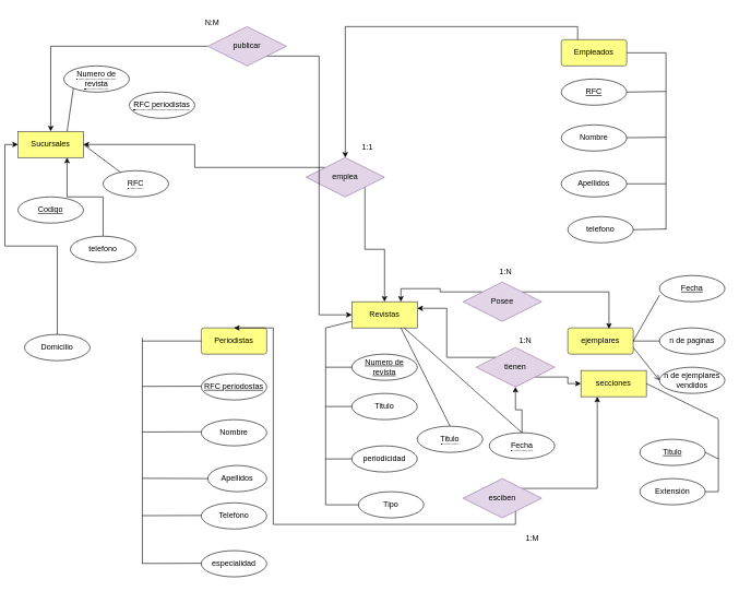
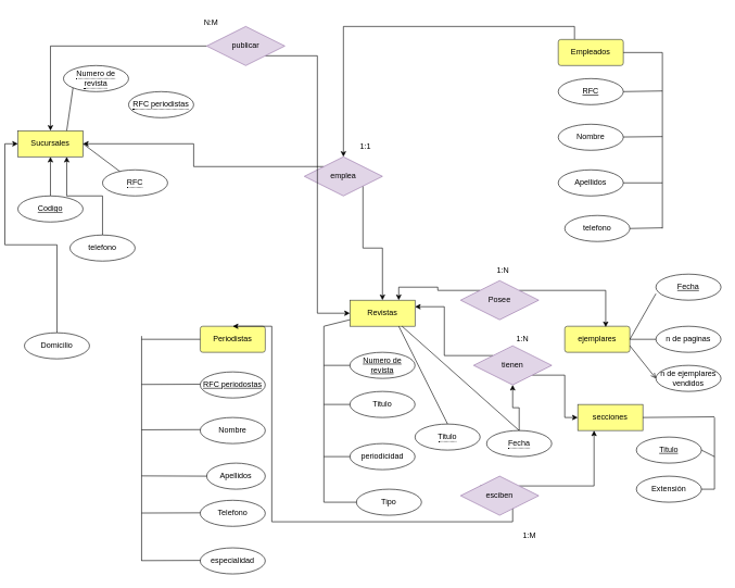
  <mxCell id="0" />
  <mxCell id="1" parent="0" />
  <mxCell id="2" value="Sucursales" style="whiteSpace=wrap;html=1;align=center;fillColor=#ffff88;strokeColor=#36393d;" parent="1" vertex="1"><mxGeometry x="20" y="200" width="100" height="40" as="geometry" /></mxCell>
  <mxCell id="3" value="Periodistas" style="rounded=1;arcSize=10;whiteSpace=wrap;html=1;align=center;fillColor=#ffff88;strokeColor=#36393d;" parent="1" vertex="1"><mxGeometry x="300" y="500" width="100" height="40" as="geometry" /></mxCell>
  <mxCell id="4" value="Revistas" style="rounded=1;arcSize=0;whiteSpace=wrap;html=1;align=center;fillColor=#ffff88;strokeColor=#36393d;" parent="1" vertex="1"><mxGeometry x="530" y="460" width="100" height="40" as="geometry" /></mxCell>
  <mxCell id="5" style="edgeStyle=orthogonalEdgeStyle;rounded=0;orthogonalLoop=1;jettySize=auto;html=1;exitX=0.25;exitY=0;exitDx=0;exitDy=0;" parent="1" source="6" target="23" edge="1"><mxGeometry relative="1" as="geometry" /></mxCell>
  <mxCell id="6" value="Empleados" style="rounded=1;arcSize=10;whiteSpace=wrap;html=1;align=center;fillColor=#ffff88;strokeColor=#36393d;" parent="1" vertex="1"><mxGeometry x="850" y="60" width="100" height="40" as="geometry" /></mxCell>
+ <mxCell id="7" style="edgeStyle=orthogonalEdgeStyle;rounded=0;orthogonalLoop=1;jettySize=auto;html=1;exitX=0.5;exitY=0;exitDx=0;exitDy=0;entryX=0.5;entryY=1;entryDx=0;entryDy=0;" parent="1" source="8" target="2" edge="1"><mxGeometry relative="1" as="geometry" /></mxCell>
  <mxCell id="8" value="Codigo" style="ellipse;whiteSpace=wrap;html=1;align=center;fontStyle=4;" parent="1" vertex="1"><mxGeometry x="20" y="300" width="100" height="40" as="geometry" /></mxCell>
  <mxCell id="9" style="edgeStyle=orthogonalEdgeStyle;rounded=0;orthogonalLoop=1;jettySize=auto;html=1;exitX=0.5;exitY=0;exitDx=0;exitDy=0;entryX=0.75;entryY=1;entryDx=0;entryDy=0;" parent="1" source="10" target="2" edge="1"><mxGeometry relative="1" as="geometry" /></mxCell>
  <mxCell id="10" value="telefono" style="ellipse;whiteSpace=wrap;html=1;align=center;" parent="1" vertex="1"><mxGeometry x="100" y="360" width="100" height="40" as="geometry" /></mxCell>
  <mxCell id="11" style="edgeStyle=orthogonalEdgeStyle;rounded=0;orthogonalLoop=1;jettySize=auto;html=1;exitX=0.5;exitY=0;exitDx=0;exitDy=0;entryX=0;entryY=0.5;entryDx=0;entryDy=0;" parent="1" source="12" target="2" edge="1"><mxGeometry relative="1" as="geometry" /></mxCell>
  <mxCell id="12" value="Domicilio" style="ellipse;whiteSpace=wrap;html=1;align=center;" parent="1" vertex="1"><mxGeometry x="30" y="510" width="100" height="40" as="geometry" /></mxCell>
  <mxCell id="13" value="Nombre" style="ellipse;whiteSpace=wrap;html=1;align=center;" parent="1" vertex="1"><mxGeometry x="850" y="190" width="100" height="40" as="geometry" /></mxCell>
  <mxCell id="14" value="Telefono" style="ellipse;whiteSpace=wrap;html=1;align=center;" parent="1" vertex="1"><mxGeometry x="300" y="767" width="100" height="40" as="geometry" /></mxCell>
  <mxCell id="15" value="RFC" style="ellipse;whiteSpace=wrap;html=1;align=center;fontStyle=4;" parent="1" vertex="1"><mxGeometry x="850" y="120" width="100" height="40" as="geometry" /></mxCell>
  <mxCell id="16" value="Apellidos" style="ellipse;whiteSpace=wrap;html=1;align=center;" parent="1" vertex="1"><mxGeometry x="310" y="710" width="90" height="40" as="geometry" /></mxCell>
  <mxCell id="17" value="Titulo" style="ellipse;whiteSpace=wrap;html=1;align=center;" parent="1" vertex="1"><mxGeometry x="530" y="600" width="100" height="40" as="geometry" /></mxCell>
  <mxCell id="18" value="Numero de revista" style="ellipse;whiteSpace=wrap;html=1;align=center;fontStyle=4;" parent="1" vertex="1"><mxGeometry x="530" y="540" width="100" height="40" as="geometry" /></mxCell>
  <mxCell id="19" value="periodicidad" style="ellipse;whiteSpace=wrap;html=1;align=center;" parent="1" vertex="1"><mxGeometry x="530" y="680" width="100" height="40" as="geometry" /></mxCell>
  <mxCell id="20" value="Tipo" style="ellipse;whiteSpace=wrap;html=1;align=center;" parent="1" vertex="1"><mxGeometry x="540" y="750" width="100" height="40" as="geometry" /></mxCell>
  <mxCell id="21" style="edgeStyle=orthogonalEdgeStyle;rounded=0;orthogonalLoop=1;jettySize=auto;html=1;exitX=0;exitY=0;exitDx=0;exitDy=0;" parent="1" source="23" target="2" edge="1"><mxGeometry relative="1" as="geometry" /></mxCell>
  <mxCell id="22" style="edgeStyle=orthogonalEdgeStyle;rounded=0;orthogonalLoop=1;jettySize=auto;html=1;exitX=1;exitY=1;exitDx=0;exitDy=0;" parent="1" source="23" target="4" edge="1"><mxGeometry relative="1" as="geometry" /></mxCell>
  <mxCell id="23" value="emplea" style="shape=rhombus;perimeter=rhombusPerimeter;whiteSpace=wrap;html=1;align=center;fillColor=#e1d5e7;strokeColor=#9673a6;" parent="1" vertex="1"><mxGeometry x="460" y="240" width="120" height="60" as="geometry" /></mxCell>
  <mxCell id="24" value="Nombre" style="ellipse;whiteSpace=wrap;html=1;align=center;" parent="1" vertex="1"><mxGeometry x="300" y="640" width="100" height="40" as="geometry" /></mxCell>
  <mxCell id="25" value="ejemplares" style="rounded=1;arcSize=10;whiteSpace=wrap;html=1;align=center;fillColor=#ffff88;strokeColor=#36393d;" parent="1" vertex="1"><mxGeometry x="860" y="500" width="100" height="40" as="geometry" /></mxCell>
- <mxCell id="26" value="secciones" style="whiteSpace=wrap;html=1;align=center;fillColor=#ffff88;strokeColor=#36393d;" parent="1" vertex="1"><mxGeometry x="880" y="565" width="100" height="40" as="geometry" /></mxCell>
+ <mxCell id="26" value="secciones" style="whiteSpace=wrap;html=1;align=center;fillColor=#ffff88;strokeColor=#36393d;" parent="1" vertex="1"><mxGeometry x="880" y="620" width="100" height="40" as="geometry" /></mxCell>
  <mxCell id="27" style="edgeStyle=orthogonalEdgeStyle;rounded=0;orthogonalLoop=1;jettySize=auto;html=1;exitX=1;exitY=0;exitDx=0;exitDy=0;entryX=0.629;entryY=0.032;entryDx=0;entryDy=0;entryPerimeter=0;" parent="1" source="29" target="25" edge="1"><mxGeometry relative="1" as="geometry" /></mxCell>
  <mxCell id="28" style="edgeStyle=orthogonalEdgeStyle;rounded=0;orthogonalLoop=1;jettySize=auto;html=1;exitX=0;exitY=0;exitDx=0;exitDy=0;entryX=0.75;entryY=0;entryDx=0;entryDy=0;" parent="1" source="29" target="4" edge="1"><mxGeometry relative="1" as="geometry" /></mxCell>
  <mxCell id="29" value="Posee" style="shape=rhombus;perimeter=rhombusPerimeter;whiteSpace=wrap;html=1;align=center;fillColor=#e1d5e7;strokeColor=#9673a6;" parent="1" vertex="1"><mxGeometry x="700" y="430" width="120" height="60" as="geometry" /></mxCell>
  <mxCell id="30" style="edgeStyle=orthogonalEdgeStyle;rounded=0;orthogonalLoop=1;jettySize=auto;html=1;exitX=1;exitY=1;exitDx=0;exitDy=0;entryX=0;entryY=0.5;entryDx=0;entryDy=0;" parent="1" source="32" target="26" edge="1"><mxGeometry relative="1" as="geometry" /></mxCell>
  <mxCell id="31" style="edgeStyle=orthogonalEdgeStyle;rounded=0;orthogonalLoop=1;jettySize=auto;html=1;exitX=0;exitY=0;exitDx=0;exitDy=0;entryX=1;entryY=0.25;entryDx=0;entryDy=0;" parent="1" source="32" target="4" edge="1"><mxGeometry relative="1" as="geometry" /></mxCell>
  <mxCell id="32" value="tienen" style="shape=rhombus;perimeter=rhombusPerimeter;whiteSpace=wrap;html=1;align=center;fillColor=#e1d5e7;strokeColor=#9673a6;" parent="1" vertex="1"><mxGeometry x="720" y="530" width="120" height="60" as="geometry" /></mxCell>
  <mxCell id="33" style="edgeStyle=orthogonalEdgeStyle;rounded=0;orthogonalLoop=1;jettySize=auto;html=1;exitX=0;exitY=0.5;exitDx=0;exitDy=0;" parent="1" source="35" target="2" edge="1"><mxGeometry relative="1" as="geometry" /></mxCell>
  <mxCell id="34" style="edgeStyle=orthogonalEdgeStyle;rounded=0;orthogonalLoop=1;jettySize=auto;html=1;exitX=1;exitY=1;exitDx=0;exitDy=0;entryX=0;entryY=0.5;entryDx=0;entryDy=0;" parent="1" source="35" target="4" edge="1"><mxGeometry relative="1" as="geometry" /></mxCell>
  <mxCell id="35" value="publicar" style="shape=rhombus;perimeter=rhombusPerimeter;whiteSpace=wrap;html=1;align=center;fillColor=#e1d5e7;strokeColor=#9673a6;" parent="1" vertex="1"><mxGeometry x="310" y="40" width="120" height="60" as="geometry" /></mxCell>
  <mxCell id="36" value="" style="endArrow=none;html=1;rounded=0;entryX=0;entryY=0.5;entryDx=0;entryDy=0;" edge="1" parent="1" target="3"><mxGeometry relative="1" as="geometry"><mxPoint x="210" y="520" as="sourcePoint" /><mxPoint x="290" y="519" as="targetPoint" /></mxGeometry></mxCell>
  <mxCell id="37" value="" style="endArrow=none;html=1;rounded=0;" edge="1" parent="1"><mxGeometry relative="1" as="geometry"><mxPoint x="210" y="860" as="sourcePoint" /><mxPoint x="210" y="515" as="targetPoint" /></mxGeometry></mxCell>
  <mxCell id="38" value="" style="endArrow=none;html=1;rounded=0;" edge="1" parent="1"><mxGeometry relative="1" as="geometry"><mxPoint x="210" y="589.29" as="sourcePoint" /><mxPoint x="300" y="589" as="targetPoint" /></mxGeometry></mxCell>
  <mxCell id="39" value="" style="endArrow=none;html=1;rounded=0;" edge="1" parent="1"><mxGeometry relative="1" as="geometry"><mxPoint x="210" y="658.86" as="sourcePoint" /><mxPoint x="300" y="658.57" as="targetPoint" /></mxGeometry></mxCell>
  <mxCell id="40" value="" style="endArrow=none;html=1;rounded=0;entryX=0;entryY=0.5;entryDx=0;entryDy=0;" edge="1" parent="1" target="16"><mxGeometry relative="1" as="geometry"><mxPoint x="210" y="729.58" as="sourcePoint" /><mxPoint x="300" y="729.29" as="targetPoint" /></mxGeometry></mxCell>
  <mxCell id="41" value="" style="endArrow=none;html=1;rounded=0;" edge="1" parent="1"><mxGeometry relative="1" as="geometry"><mxPoint x="210" y="786.58" as="sourcePoint" /><mxPoint x="300" y="786.29" as="targetPoint" /></mxGeometry></mxCell>
  <mxCell id="42" value="" style="endArrow=none;html=1;rounded=0;" edge="1" parent="1"><mxGeometry relative="1" as="geometry"><mxPoint x="950" y="209.58" as="sourcePoint" /><mxPoint x="1010" y="209" as="targetPoint" /></mxGeometry></mxCell>
  <mxCell id="43" value="Apellidos" style="ellipse;whiteSpace=wrap;html=1;align=center;" vertex="1" parent="1"><mxGeometry x="850" y="260" width="100" height="40" as="geometry" /></mxCell>
  <mxCell id="44" value="telefono" style="ellipse;whiteSpace=wrap;html=1;align=center;" vertex="1" parent="1"><mxGeometry x="860" y="330" width="100" height="40" as="geometry" /></mxCell>
  <mxCell id="45" value="" style="endArrow=none;html=1;rounded=0;" edge="1" parent="1"><mxGeometry relative="1" as="geometry"><mxPoint x="1010" y="350" as="sourcePoint" /><mxPoint x="1010" y="80" as="targetPoint" /></mxGeometry></mxCell>
  <mxCell id="46" value="" style="endArrow=none;html=1;rounded=0;exitX=1;exitY=0.5;exitDx=0;exitDy=0;" edge="1" parent="1" source="15"><mxGeometry relative="1" as="geometry"><mxPoint x="960" y="139.87" as="sourcePoint" /><mxPoint x="1010" y="139" as="targetPoint" /></mxGeometry></mxCell>
  <mxCell id="47" value="" style="endArrow=none;html=1;rounded=0;exitX=1;exitY=0.5;exitDx=0;exitDy=0;" edge="1" parent="1" source="44"><mxGeometry relative="1" as="geometry"><mxPoint x="980" y="349.87" as="sourcePoint" /><mxPoint x="1010" y="349" as="targetPoint" /></mxGeometry></mxCell>
  <mxCell id="48" value="" style="endArrow=none;html=1;rounded=0;exitX=1;exitY=0.5;exitDx=0;exitDy=0;" edge="1" parent="1" source="43"><mxGeometry relative="1" as="geometry"><mxPoint x="980" y="279.87" as="sourcePoint" /><mxPoint x="1010" y="280" as="targetPoint" /></mxGeometry></mxCell>
  <mxCell id="49" value="" style="endArrow=none;html=1;rounded=0;exitX=1;exitY=0.5;exitDx=0;exitDy=0;" edge="1" parent="1" source="6"><mxGeometry relative="1" as="geometry"><mxPoint x="1000" y="259.58" as="sourcePoint" /><mxPoint x="1010" y="80" as="targetPoint" /></mxGeometry></mxCell>
  <mxCell id="50" style="edgeStyle=orthogonalEdgeStyle;rounded=0;orthogonalLoop=1;jettySize=auto;html=1;exitX=0;exitY=0;exitDx=0;exitDy=0;entryX=0.5;entryY=0;entryDx=0;entryDy=0;" edge="1" parent="1" source="52" target="3"><mxGeometry relative="1" as="geometry"><mxPoint x="410" y="460" as="targetPoint" /><Array as="points"><mxPoint x="780" y="800" /><mxPoint x="410" y="800" /><mxPoint x="410" y="500" /></Array></mxGeometry></mxCell>
  <mxCell id="51" style="edgeStyle=orthogonalEdgeStyle;rounded=0;orthogonalLoop=1;jettySize=auto;html=1;exitX=1;exitY=0;exitDx=0;exitDy=0;entryX=0.25;entryY=1;entryDx=0;entryDy=0;" edge="1" parent="1" source="52" target="26"><mxGeometry relative="1" as="geometry" /></mxCell>
  <mxCell id="52" value="esciben" style="shape=rhombus;perimeter=rhombusPerimeter;whiteSpace=wrap;html=1;align=center;fillColor=#e1d5e7;strokeColor=#9673a6;" vertex="1" parent="1"><mxGeometry x="700" y="730" width="120" height="60" as="geometry" /></mxCell>
  <mxCell id="53" value="especialidad" style="ellipse;whiteSpace=wrap;html=1;align=center;" vertex="1" parent="1"><mxGeometry x="300" y="840" width="100" height="40" as="geometry" /></mxCell>
  <mxCell id="54" value="" style="endArrow=none;html=1;rounded=0;" edge="1" parent="1"><mxGeometry relative="1" as="geometry"><mxPoint x="210" y="859.58" as="sourcePoint" /><mxPoint x="300" y="859.29" as="targetPoint" /></mxGeometry></mxCell>
  <mxCell id="55" value="" style="endArrow=none;html=1;rounded=0;exitX=1;exitY=0.5;exitDx=0;exitDy=0;" edge="1" parent="1" source="26"><mxGeometry relative="1" as="geometry"><mxPoint x="990" y="638.57" as="sourcePoint" /><mxPoint x="1090" y="639" as="targetPoint" /></mxGeometry></mxCell>
  <mxCell id="56" value="Extensión" style="ellipse;whiteSpace=wrap;html=1;align=center;" vertex="1" parent="1"><mxGeometry x="970" y="730" width="100" height="40" as="geometry" /></mxCell>
  <mxCell id="57" value="" style="endArrow=none;html=1;rounded=0;" edge="1" parent="1"><mxGeometry relative="1" as="geometry"><mxPoint x="1090" y="750" as="sourcePoint" /><mxPoint x="1090" y="640" as="targetPoint" /></mxGeometry></mxCell>
  <mxCell id="58" value="" style="endArrow=none;html=1;rounded=0;exitX=1;exitY=0.5;exitDx=0;exitDy=0;" edge="1" parent="1" source="56"><mxGeometry relative="1" as="geometry"><mxPoint x="1030" y="806.29" as="sourcePoint" /><mxPoint x="1090" y="750" as="targetPoint" /></mxGeometry></mxCell>
  <mxCell id="59" value="" style="endArrow=none;html=1;rounded=0;exitX=1;exitY=0.5;exitDx=0;exitDy=0;" edge="1" parent="1"><mxGeometry relative="1" as="geometry"><mxPoint x="1070" y="690" as="sourcePoint" /><mxPoint x="1090" y="700" as="targetPoint" /></mxGeometry></mxCell>
  <mxCell id="60" value="" style="endArrow=none;html=1;rounded=0;exitX=0;exitY=0.75;exitDx=0;exitDy=0;" edge="1" parent="1" source="4"><mxGeometry relative="1" as="geometry"><mxPoint x="480" y="770" as="sourcePoint" /><mxPoint x="490" y="500" as="targetPoint" /></mxGeometry></mxCell>
  <mxCell id="61" value="" style="endArrow=none;html=1;rounded=0;" edge="1" parent="1"><mxGeometry relative="1" as="geometry"><mxPoint x="490" y="500" as="sourcePoint" /><mxPoint x="490" y="770" as="targetPoint" /></mxGeometry></mxCell>
  <mxCell id="62" value="" style="endArrow=none;html=1;rounded=0;entryX=0;entryY=0.5;entryDx=0;entryDy=0;" edge="1" parent="1" target="18"><mxGeometry relative="1" as="geometry"><mxPoint x="490" y="560" as="sourcePoint" /><mxPoint x="340" y="826.29" as="targetPoint" /></mxGeometry></mxCell>
  <mxCell id="63" value="" style="endArrow=none;html=1;rounded=0;entryX=0;entryY=0.5;entryDx=0;entryDy=0;" edge="1" parent="1" target="19"><mxGeometry relative="1" as="geometry"><mxPoint x="490" y="700" as="sourcePoint" /><mxPoint x="540" y="570" as="targetPoint" /></mxGeometry></mxCell>
  <mxCell id="64" value="" style="endArrow=none;html=1;rounded=0;entryX=0;entryY=0.5;entryDx=0;entryDy=0;" edge="1" parent="1" target="20"><mxGeometry relative="1" as="geometry"><mxPoint x="490" y="770" as="sourcePoint" /><mxPoint x="550" y="580" as="targetPoint" /></mxGeometry></mxCell>
  <mxCell id="65" value="" style="endArrow=none;html=1;rounded=0;entryX=0;entryY=0.5;entryDx=0;entryDy=0;" edge="1" parent="1" target="17"><mxGeometry relative="1" as="geometry"><mxPoint x="490" y="620" as="sourcePoint" /><mxPoint x="560" y="590" as="targetPoint" /></mxGeometry></mxCell>
  <mxCell id="66" value="n de paginas" style="ellipse;whiteSpace=wrap;html=1;align=center;" vertex="1" parent="1"><mxGeometry x="1000" y="500" width="100" height="40" as="geometry" /></mxCell>
  <mxCell id="67" value="n de ejemplares vendidos" style="ellipse;whiteSpace=wrap;html=1;align=center;" vertex="1" parent="1"><mxGeometry x="1000" y="560" width="100" height="40" as="geometry" /></mxCell>
  <mxCell id="68" value="" style="endArrow=none;html=1;rounded=0;entryX=1;entryY=0.5;entryDx=0;entryDy=0;exitX=0;exitY=0.5;exitDx=0;exitDy=0;" edge="1" parent="1" target="25"><mxGeometry relative="1" as="geometry"><mxPoint x="1000" y="450" as="sourcePoint" /><mxPoint x="640" y="770" as="targetPoint" /></mxGeometry></mxCell>
  <mxCell id="69" value="" style="endArrow=none;html=1;rounded=0;entryX=0;entryY=0.5;entryDx=0;entryDy=0;exitX=1;exitY=0.5;exitDx=0;exitDy=0;" edge="1" parent="1" source="25" target="66"><mxGeometry relative="1" as="geometry"><mxPoint x="530" y="600" as="sourcePoint" /><mxPoint x="570" y="600" as="targetPoint" /></mxGeometry></mxCell>
  <mxCell id="70" value="" style="endArrow=open;html=1;rounded=0;entryX=0;entryY=0.5;entryDx=0;entryDy=0;exitX=1;exitY=0.75;exitDx=0;exitDy=0;exitPerimeter=0;" edge="1" parent="1" source="25" target="67"><mxGeometry relative="1" as="geometry"><mxPoint x="960" y="510" as="sourcePoint" /><mxPoint x="580" y="610" as="targetPoint" /></mxGeometry></mxCell>
  <mxCell id="71" value="RFC periodostas" style="ellipse;whiteSpace=wrap;html=1;align=center;fontStyle=4;" vertex="1" parent="1"><mxGeometry x="300" y="570" width="100" height="40" as="geometry" /></mxCell>
  <mxCell id="72" value="Titulo" style="ellipse;whiteSpace=wrap;html=1;align=center;fontStyle=4;" vertex="1" parent="1"><mxGeometry x="970" y="670" width="100" height="40" as="geometry" /></mxCell>
  <mxCell id="73" value="Fecha" style="ellipse;whiteSpace=wrap;html=1;align=center;fontStyle=4;" vertex="1" parent="1"><mxGeometry x="1000" y="420" width="100" height="40" as="geometry" /></mxCell>
  <mxCell id="74" value="&lt;span style=&quot;border-bottom: 1px dotted&quot;&gt;RFC&lt;/span&gt;" style="ellipse;whiteSpace=wrap;html=1;align=center;" vertex="1" parent="1"><mxGeometry x="150" y="260" width="100" height="40" as="geometry" /></mxCell>
  <mxCell id="75" value="" style="endArrow=none;html=1;rounded=0;exitX=1;exitY=0.5;exitDx=0;exitDy=0;" edge="1" parent="1" source="2" target="74"><mxGeometry relative="1" as="geometry"><mxPoint x="480" y="340" as="sourcePoint" /><mxPoint x="640" y="340" as="targetPoint" /></mxGeometry></mxCell>
  <mxCell id="76" value="&lt;span style=&quot;border-bottom: 1px dotted&quot;&gt;Numero de revista&lt;/span&gt;" style="ellipse;whiteSpace=wrap;html=1;align=center;" vertex="1" parent="1"><mxGeometry x="90" y="100" width="100" height="40" as="geometry" /></mxCell>
  <mxCell id="77" value="" style="endArrow=none;html=1;rounded=0;exitX=0.75;exitY=0;exitDx=0;exitDy=0;entryX=0;entryY=1;entryDx=0;entryDy=0;" edge="1" parent="1" source="2" target="76"><mxGeometry relative="1" as="geometry"><mxPoint x="480" y="340" as="sourcePoint" /><mxPoint x="640" y="340" as="targetPoint" /></mxGeometry></mxCell>
  <mxCell id="78" value="&lt;span style=&quot;border-bottom: 1px dotted&quot;&gt;RFC periodistas&lt;/span&gt;" style="ellipse;whiteSpace=wrap;html=1;align=center;" vertex="1" parent="1"><mxGeometry x="190" y="140" width="100" height="40" as="geometry" /></mxCell>
  <mxCell id="79" value="&lt;span style=&quot;border-bottom: 1px dotted&quot;&gt;Titulo&lt;/span&gt;" style="ellipse;whiteSpace=wrap;html=1;align=center;" vertex="1" parent="1"><mxGeometry x="630" y="650" width="100" height="40" as="geometry" /></mxCell>
  <mxCell id="80" value="" style="endArrow=none;html=1;rounded=0;exitX=0.75;exitY=1;exitDx=0;exitDy=0;entryX=0.5;entryY=0;entryDx=0;entryDy=0;" edge="1" parent="1" source="4" target="79"><mxGeometry relative="1" as="geometry"><mxPoint x="550" y="620" as="sourcePoint" /><mxPoint x="660" y="640" as="targetPoint" /></mxGeometry></mxCell>
  <mxCell id="81" value="" style="edgeStyle=orthogonalEdgeStyle;rounded=0;orthogonalLoop=1;jettySize=auto;html=1;" edge="1" parent="1" source="82" target="32"><mxGeometry relative="1" as="geometry" /></mxCell>
  <mxCell id="82" value="&lt;span style=&quot;border-bottom: 1px dotted&quot;&gt;Fecha&lt;/span&gt;" style="ellipse;whiteSpace=wrap;html=1;align=center;" vertex="1" parent="1"><mxGeometry x="740" y="660" width="100" height="40" as="geometry" /></mxCell>
  <mxCell id="83" value="" style="endArrow=none;html=1;rounded=0;entryX=0.5;entryY=0;entryDx=0;entryDy=0;" edge="1" parent="1" target="82"><mxGeometry relative="1" as="geometry"><mxPoint x="610" y="500" as="sourcePoint" /><mxPoint x="640" y="480" as="targetPoint" /></mxGeometry></mxCell>
  <mxCell id="84" value="1:1" style="text;strokeColor=none;fillColor=none;spacingLeft=4;spacingRight=4;overflow=hidden;rotatable=0;points=[[0,0.5],[1,0.5]];portConstraint=eastwest;fontSize=12;" vertex="1" parent="1"><mxGeometry x="540" y="210" width="40" height="30" as="geometry" /></mxCell>
  <mxCell id="85" value="N:M" style="text;strokeColor=none;fillColor=none;spacingLeft=4;spacingRight=4;overflow=hidden;rotatable=0;points=[[0,0.5],[1,0.5]];portConstraint=eastwest;fontSize=12;" vertex="1" parent="1"><mxGeometry x="300" y="20" width="40" height="30" as="geometry" /></mxCell>
  <mxCell id="86" value="1:M" style="text;strokeColor=none;fillColor=none;spacingLeft=4;spacingRight=4;overflow=hidden;rotatable=0;points=[[0,0.5],[1,0.5]];portConstraint=eastwest;fontSize=12;" vertex="1" parent="1"><mxGeometry x="790" y="807" width="40" height="30" as="geometry" /></mxCell>
  <mxCell id="87" value="1:N" style="text;strokeColor=none;fillColor=none;spacingLeft=4;spacingRight=4;overflow=hidden;rotatable=0;points=[[0,0.5],[1,0.5]];portConstraint=eastwest;fontSize=12;" vertex="1" parent="1"><mxGeometry x="750" y="400" width="40" height="30" as="geometry" /></mxCell>
  <mxCell id="88" value="1:N" style="text;strokeColor=none;fillColor=none;spacingLeft=4;spacingRight=4;overflow=hidden;rotatable=0;points=[[0,0.5],[1,0.5]];portConstraint=eastwest;fontSize=12;" vertex="1" parent="1"><mxGeometry x="780" y="505" width="40" height="30" as="geometry" /></mxCell>
